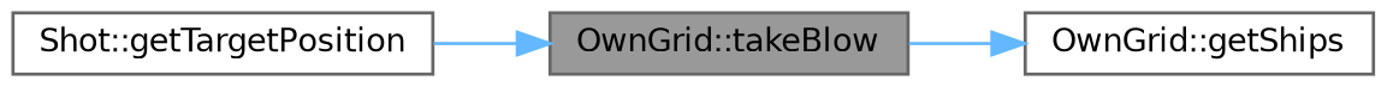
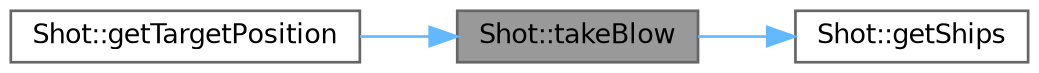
  digraph {
    rankdir=LR
    node [color=grey40 fillcolor=white fontname=Helvetica fontsize=10 shape=box style=filled]
    edge [color=steelblue1 fontname=Helvetica fontsize=10 labelfontname=Helvetica labelfontsize=10 style=solid]
-   n1 [color=gray40 fillcolor=grey60 fontcolor=black height=0.2 label="OwnGrid::takeBlow" width=0.4]
-   n2 [height=0.2 label="OwnGrid::getShips" width=0.4]
+   n1 [color=gray40 fillcolor=grey60 fontcolor=black height=0.2 label="Shot::takeBlow" width=0.4]
+   n2 [height=0.2 label="Shot::getShips" width=0.4]
    n3 [height=0.2 label="Shot::getTargetPosition" width=0.4]
    n1 -> n2
    n3 -> n1
  }
